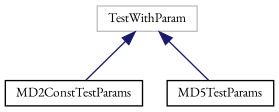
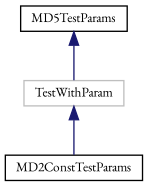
  digraph {
    fontname="EB Garamond"
    rankdir=TB
    node [color=black fillcolor=white fontname="EB Garamond" fontsize=10 shape=record style=filled]
    edge [color=midnightblue dir=back fontname="EB Garamond" fontsize=10 labelfontname=Helvetica labelfontsize=10 style=solid]
    n1 [color=grey75 height=0.2 label=TestWithParam width=0.4]
    n2 [height=0.2 label=MD2ConstTestParams width=0.4]
    n3 [height=0.2 label=MD5TestParams width=0.4]
    n1 -> n2
-   n1 -> n3
+   n3 -> n1
  }
